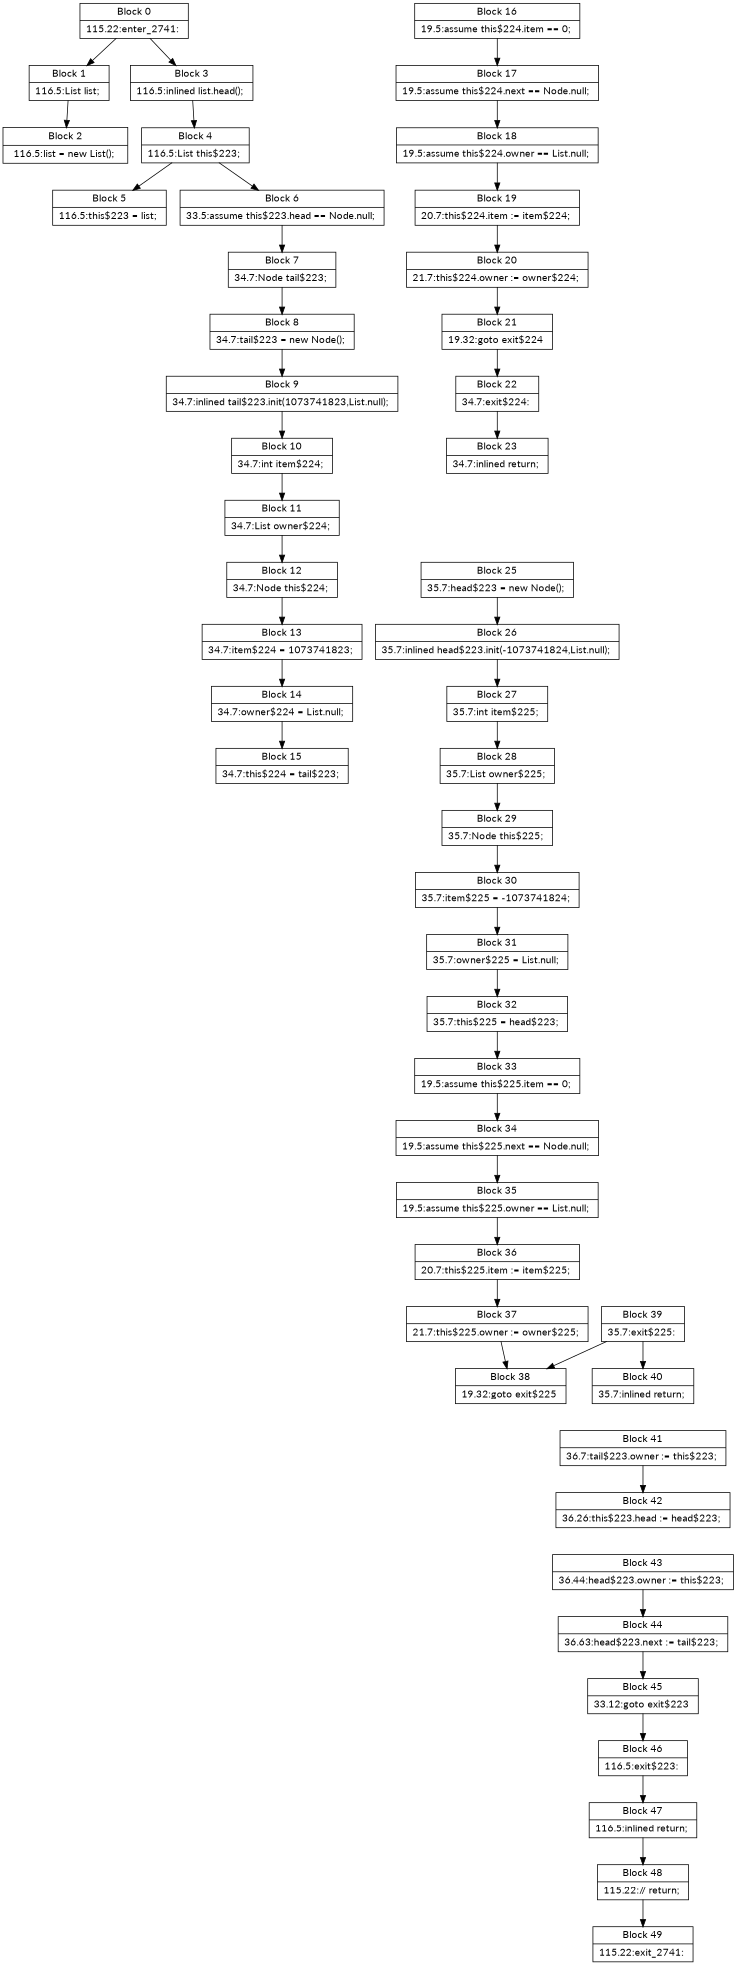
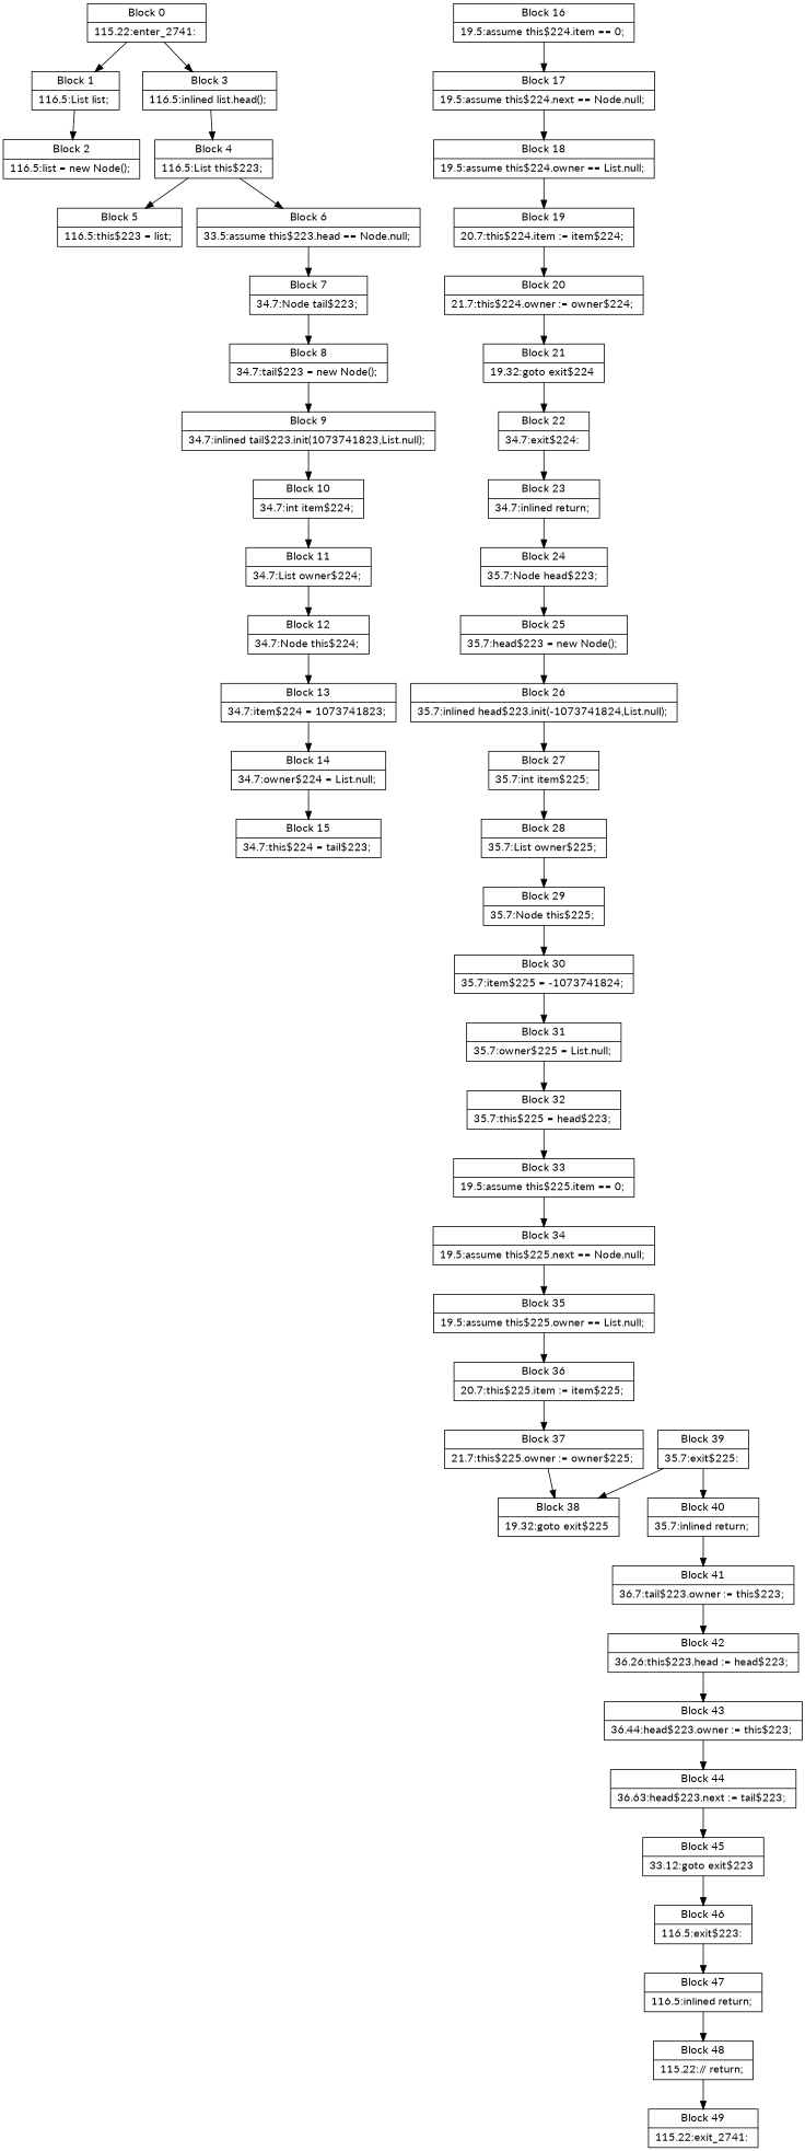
  digraph {
    fontname=Lato
    node [fontname=Lato shape=record]
    edge [fontname=Lato]
    n1 [label="{Block 0|115.22:enter_2741: \n}"]
    n2 [label="{Block 1|116.5:List list; \n}"]
    n3 [label="{Block 3|116.5:inlined list.head(); \n}"]
-   n4 [label="{Block 2|116.5:list = new List(); \n}"]
+   n4 [label="{Block 2|116.5:list = new Node(); \n}"]
    n5 [label="{Block 4|116.5:List this$223; \n}"]
    n6 [label="{Block 5|116.5:this$223 = list; \n}"]
    n7 [label="{Block 6|33.5:assume this$223.head == Node.null; \n}"]
    n8 [label="{Block 7|34.7:Node tail$223; \n}"]
    n9 [label="{Block 8|34.7:tail$223 = new Node(); \n}"]
    n10 [label="{Block 9|34.7:inlined tail$223.init(1073741823,List.null); \n}"]
    n11 [label="{Block 10|34.7:int item$224; \n}"]
    n12 [label="{Block 11|34.7:List owner$224; \n}"]
    n13 [label="{Block 12|34.7:Node this$224; \n}"]
    n14 [label="{Block 13|34.7:item$224 = 1073741823; \n}"]
    n15 [label="{Block 14|34.7:owner$224 = List.null; \n}"]
    n16 [label="{Block 15|34.7:this$224 = tail$223; \n}"]
    n17 [label="{Block 16|19.5:assume this$224.item == 0; \n}"]
    n18 [label="{Block 17|19.5:assume this$224.next == Node.null; \n}"]
    n19 [label="{Block 18|19.5:assume this$224.owner == List.null; \n}"]
    n20 [label="{Block 19|20.7:this$224.item := item$224; \n}"]
    n21 [label="{Block 20|21.7:this$224.owner := owner$224; \n}"]
    n22 [label="{Block 21|19.32:goto exit$224 \n}"]
    n23 [label="{Block 22|34.7:exit$224: \n}"]
    n24 [label="{Block 23|34.7:inlined return; \n}"]
+   n25 [label="{Block 24|35.7:Node head$223; \n}"]
    n26 [label="{Block 25|35.7:head$223 = new Node(); \n}"]
    n27 [label="{Block 26|35.7:inlined head$223.init(-1073741824,List.null); \n}"]
    n28 [label="{Block 27|35.7:int item$225; \n}"]
    n29 [label="{Block 28|35.7:List owner$225; \n}"]
    n30 [label="{Block 29|35.7:Node this$225; \n}"]
    n31 [label="{Block 30|35.7:item$225 = -1073741824; \n}"]
    n32 [label="{Block 31|35.7:owner$225 = List.null; \n}"]
    n33 [label="{Block 32|35.7:this$225 = head$223; \n}"]
    n34 [label="{Block 33|19.5:assume this$225.item == 0; \n}"]
    n35 [label="{Block 34|19.5:assume this$225.next == Node.null; \n}"]
    n36 [label="{Block 35|19.5:assume this$225.owner == List.null; \n}"]
    n37 [label="{Block 36|20.7:this$225.item := item$225; \n}"]
    n38 [label="{Block 37|21.7:this$225.owner := owner$225; \n}"]
    n39 [label="{Block 38|19.32:goto exit$225 \n}"]
    n40 [label="{Block 39|35.7:exit$225: \n}"]
    n41 [label="{Block 40|35.7:inlined return; \n}"]
    n42 [label="{Block 41|36.7:tail$223.owner := this$223; \n}"]
    n43 [label="{Block 42|36.26:this$223.head := head$223; \n}"]
    n44 [label="{Block 43|36.44:head$223.owner := this$223; \n}"]
    n45 [label="{Block 44|36.63:head$223.next := tail$223; \n}"]
    n46 [label="{Block 45|33.12:goto exit$223 \n}"]
    n47 [label="{Block 46|116.5:exit$223: \n}"]
    n48 [label="{Block 47|116.5:inlined return; \n}"]
    n49 [label="{Block 48|115.22:// return; \n}"]
    n50 [label="{Block 49|115.22:exit_2741: \n}"]
    n1 -> n2
    n1 -> n3
    n2 -> n4
    n3 -> n5
    n5 -> n6
    n5 -> n7
    n7 -> n8
    n8 -> n9
    n9 -> n10
    n10 -> n11
    n11 -> n12
    n12 -> n13
    n13 -> n14
    n14 -> n15
    n15 -> n16
    n17 -> n18
    n18 -> n19
    n19 -> n20
    n20 -> n21
    n21 -> n22
    n22 -> n23
    n23 -> n24
+   n24 -> n25
+   n25 -> n26
    n26 -> n27
    n27 -> n28
    n28 -> n29
    n29 -> n30
    n30 -> n31
    n31 -> n32
    n32 -> n33
    n33 -> n34
    n34 -> n35
    n35 -> n36
    n36 -> n37
    n37 -> n38
    n38 -> n39
    n40 -> n39
    n40 -> n41
+   n41 -> n42
    n42 -> n43
+   n43 -> n44
    n44 -> n45
    n45 -> n46
    n46 -> n47
    n47 -> n48
    n48 -> n49
    n49 -> n50
  }
